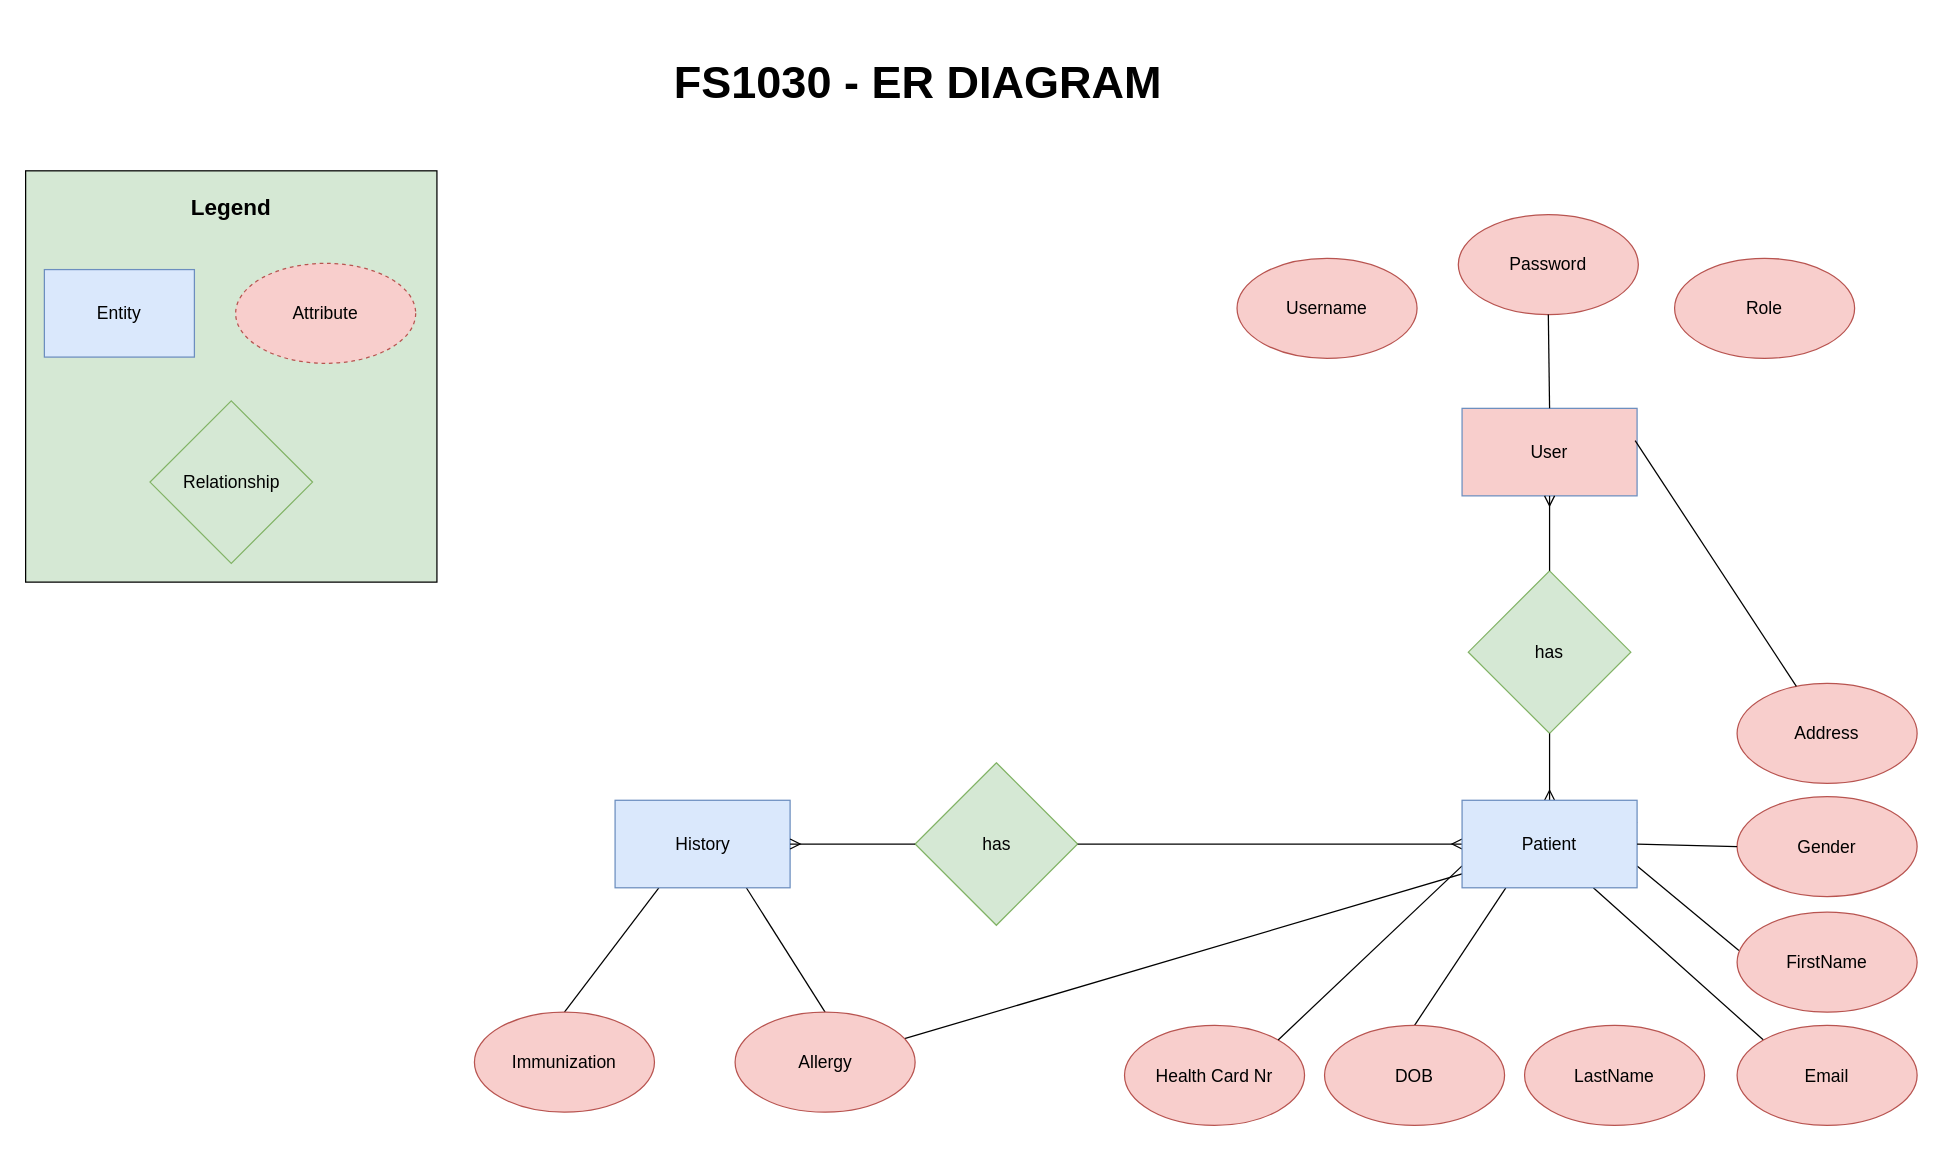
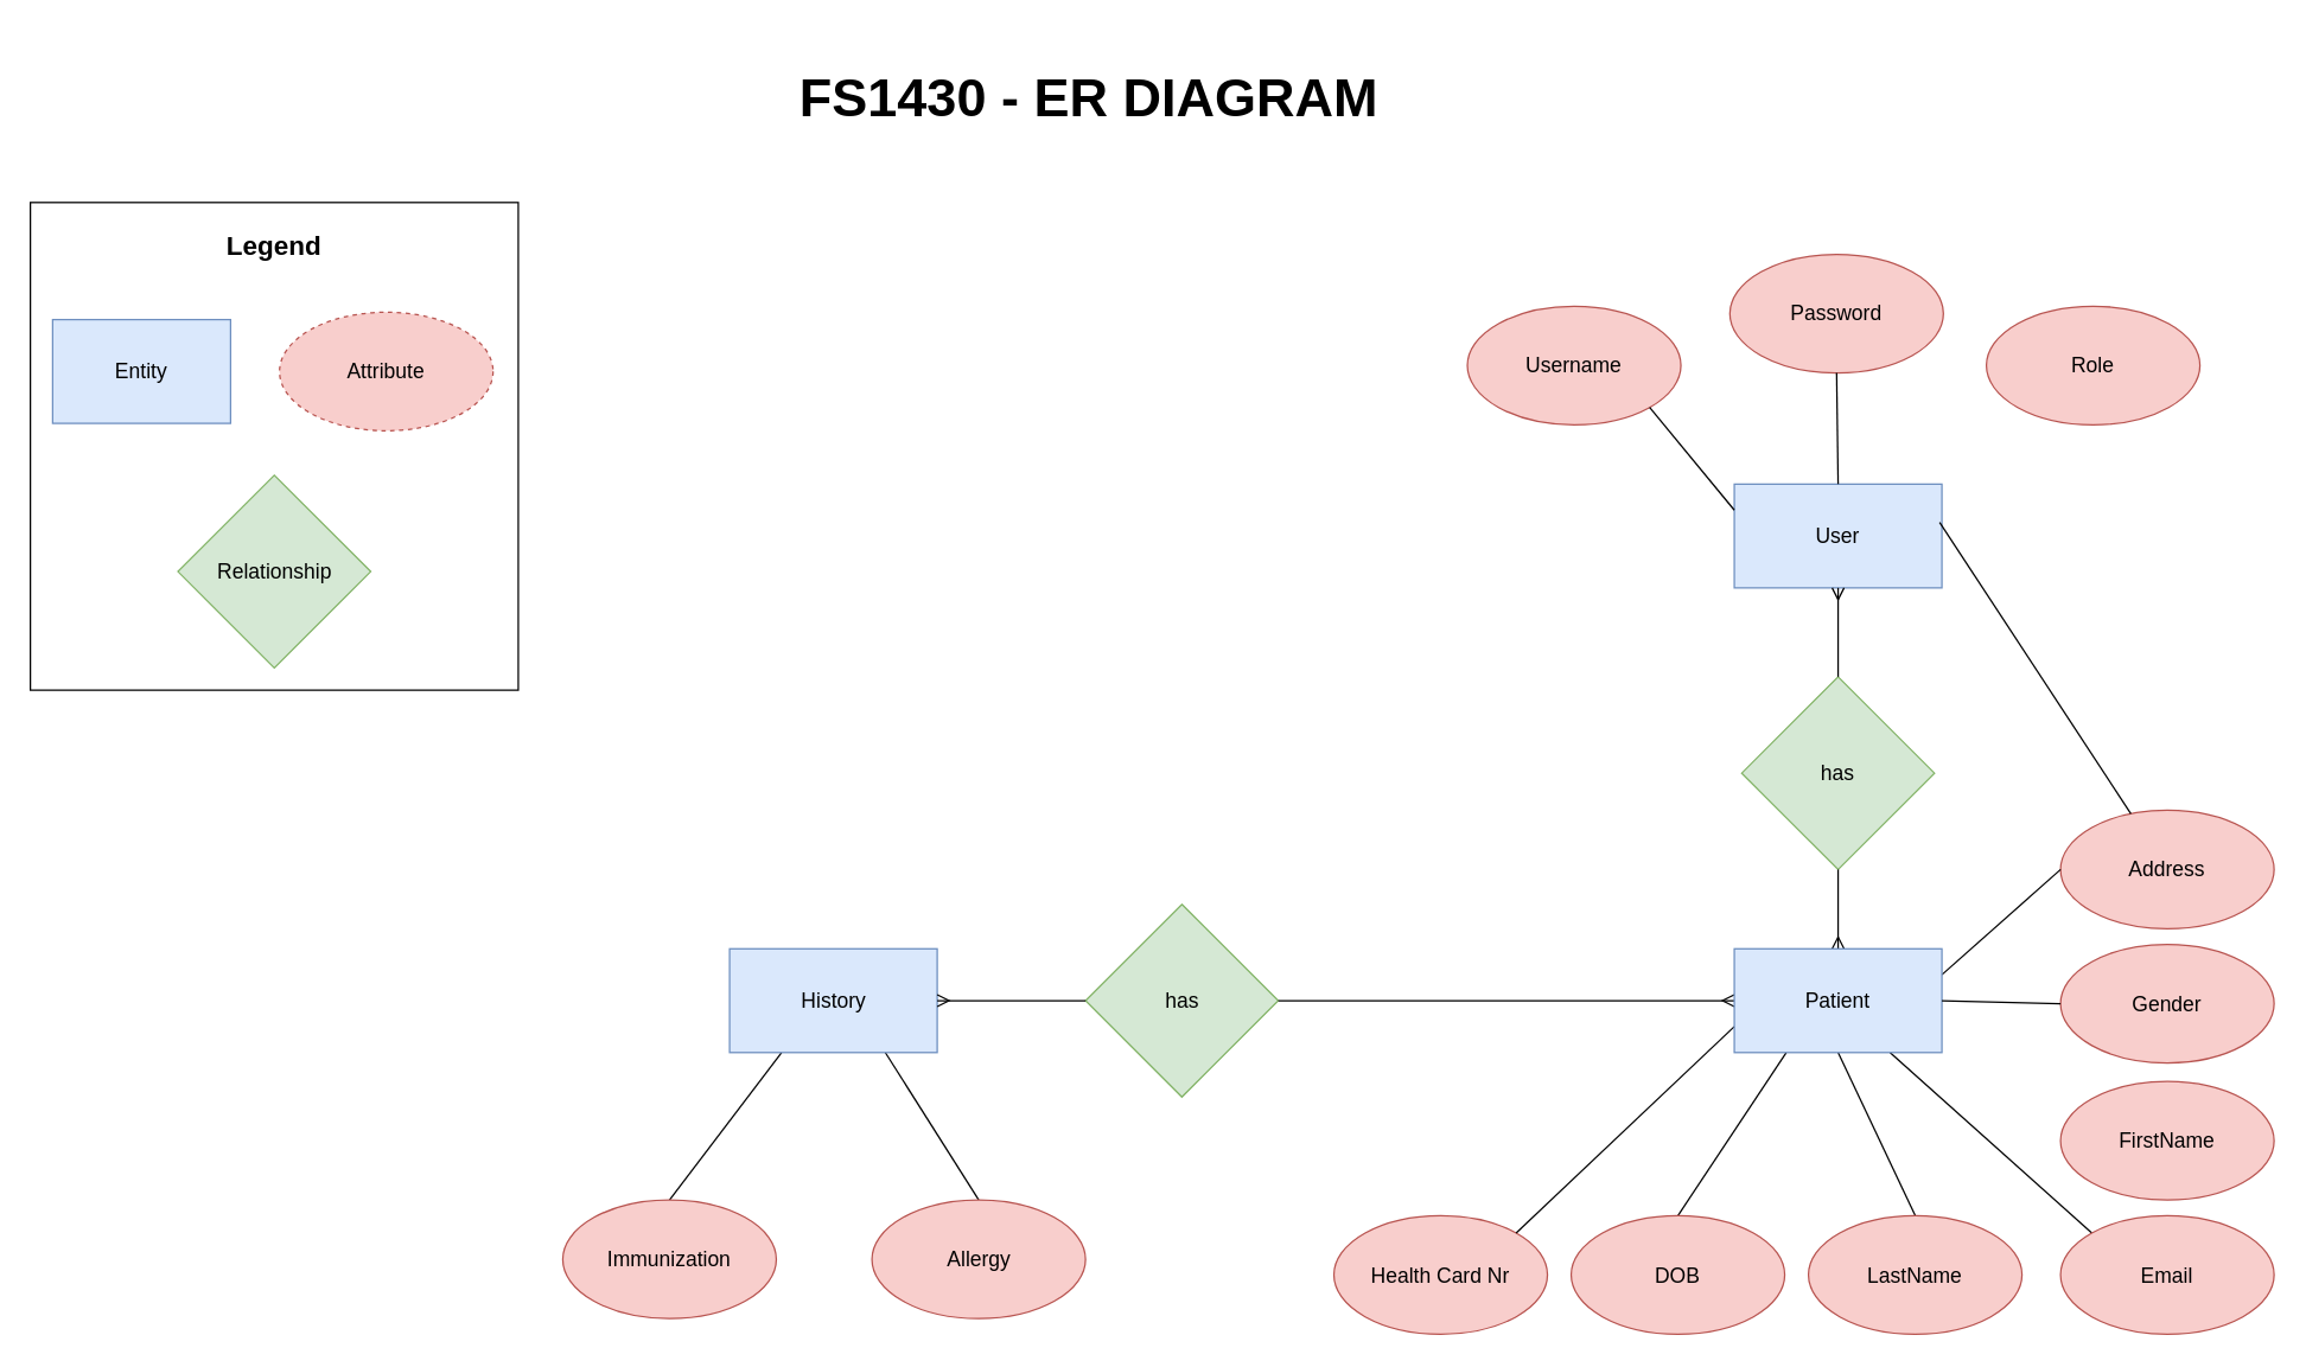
  <mxCell id="0" />
  <mxCell id="1" parent="0" />
  <mxCell id="2" value="has" style="rhombus;whiteSpace=wrap;html=1;fontSize=14;fillColor=#d5e8d4;strokeColor=#82b366;" parent="1" vertex="1"><mxGeometry x="1174" y="456" width="130" height="130" as="geometry" /></mxCell>
  <mxCell id="3" value="has" style="rhombus;whiteSpace=wrap;html=1;fontSize=14;fillColor=#d5e8d4;strokeColor=#82b366;" parent="1" vertex="1"><mxGeometry x="731.5" y="609.5" width="130" height="130" as="geometry" /></mxCell>
  <mxCell id="4" style="edgeStyle=none;rounded=0;orthogonalLoop=1;jettySize=auto;html=1;exitX=0.25;exitY=1;exitDx=0;exitDy=0;entryX=0.5;entryY=0;entryDx=0;entryDy=0;endArrow=none;endFill=0;" edge="1" parent="1" source="6" target="37"><mxGeometry relative="1" as="geometry" /></mxCell>
  <mxCell id="5" style="edgeStyle=none;rounded=0;orthogonalLoop=1;jettySize=auto;html=1;exitX=0.75;exitY=1;exitDx=0;exitDy=0;entryX=0.5;entryY=0;entryDx=0;entryDy=0;endArrow=none;endFill=0;" edge="1" parent="1" source="6" target="38"><mxGeometry relative="1" as="geometry" /></mxCell>
  <mxCell id="6" value="History" style="rounded=0;whiteSpace=wrap;html=1;fontSize=14;fillColor=#dae8fc;strokeColor=#6c8ebf;" parent="1" vertex="1"><mxGeometry x="491.5" y="639.5" width="140" height="70" as="geometry" /></mxCell>
- <mxCell id="7" value="User" style="rounded=0;whiteSpace=wrap;html=1;fontSize=14;fillColor=#f8cecc;strokeColor=#6c8ebf;" parent="1" vertex="1"><mxGeometry x="1169" y="326" width="140" height="70" as="geometry" /></mxCell>
+ <mxCell id="7" value="User" style="rounded=0;whiteSpace=wrap;html=1;fontSize=14;fillColor=#dae8fc;strokeColor=#6c8ebf;" parent="1" vertex="1"><mxGeometry x="1169" y="326" width="140" height="70" as="geometry" /></mxCell>
  <mxCell id="8" value="Address" style="ellipse;whiteSpace=wrap;html=1;fontSize=14;fillColor=#f8cecc;strokeColor=#b85450;" parent="1" vertex="1"><mxGeometry x="1389" y="546" width="144" height="80" as="geometry" /></mxCell>
  <mxCell id="9" value="Health Card Nr" style="ellipse;whiteSpace=wrap;html=1;fontSize=14;fillColor=#f8cecc;strokeColor=#b85450;" parent="1" vertex="1"><mxGeometry x="899" y="819.5" width="144" height="80" as="geometry" /></mxCell>
  <mxCell id="10" value="Role" style="ellipse;whiteSpace=wrap;html=1;fontSize=14;fillColor=#f8cecc;strokeColor=#b85450;" parent="1" vertex="1"><mxGeometry x="1339" y="206" width="144" height="80" as="geometry" /></mxCell>
  <mxCell id="11" value="Password" style="ellipse;whiteSpace=wrap;html=1;fontSize=14;fillColor=#f8cecc;strokeColor=#b85450;" parent="1" vertex="1"><mxGeometry x="1166" y="171" width="144" height="80" as="geometry" /></mxCell>
  <mxCell id="12" value="Username" style="ellipse;whiteSpace=wrap;html=1;fontSize=14;fillColor=#f8cecc;strokeColor=#b85450;" parent="1" vertex="1"><mxGeometry x="989" y="206" width="144" height="80" as="geometry" /></mxCell>
  <mxCell id="13" value="" style="edgeStyle=orthogonalEdgeStyle;fontSize=12;html=1;endArrow=ERmany;entryX=0.5;entryY=0;entryDx=0;entryDy=0;exitX=0.5;exitY=1;exitDx=0;exitDy=0;" parent="1" source="2" target="31" edge="1"><mxGeometry width="100" height="100" relative="1" as="geometry"><mxPoint x="642.5" y="976" as="sourcePoint" /><mxPoint x="947" y="666" as="targetPoint" /></mxGeometry></mxCell>
  <mxCell id="14" value="" style="edgeStyle=orthogonalEdgeStyle;fontSize=12;html=1;endArrow=ERmany;entryX=0.5;entryY=1;entryDx=0;entryDy=0;exitX=0.5;exitY=0;exitDx=0;exitDy=0;" parent="1" source="2" target="7" edge="1"><mxGeometry width="100" height="100" relative="1" as="geometry"><mxPoint x="767.5" y="711" as="sourcePoint" /><mxPoint x="867.5" y="611" as="targetPoint" /></mxGeometry></mxCell>
+ <mxCell id="15" value="" style="endArrow=none;html=1;fontSize=14;entryX=0;entryY=0.25;entryDx=0;entryDy=0;exitX=1;exitY=1;exitDx=0;exitDy=0;" parent="1" source="12" target="7" edge="1"><mxGeometry width="50" height="50" relative="1" as="geometry"><mxPoint x="792.5" y="400.961" as="sourcePoint" /><mxPoint x="842.5" y="350.961" as="targetPoint" /></mxGeometry></mxCell>
  <mxCell id="16" value="" style="endArrow=none;html=1;fontSize=14;entryX=0.5;entryY=1;entryDx=0;entryDy=0;exitX=0.5;exitY=0;exitDx=0;exitDy=0;" parent="1" source="7" target="11" edge="1"><mxGeometry width="50" height="50" relative="1" as="geometry"><mxPoint x="876.5" y="336" as="sourcePoint" /><mxPoint x="926.5" y="286" as="targetPoint" /></mxGeometry></mxCell>
  <mxCell id="17" value="" style="endArrow=none;html=1;fontSize=14;exitX=0.989;exitY=0.368;exitDx=0;exitDy=0;exitPerimeter=0;" parent="1" source="7" target="8" edge="1"><mxGeometry width="50" height="50" relative="1" as="geometry"><mxPoint x="1092.5" y="376" as="sourcePoint" /><mxPoint x="1142.5" y="326" as="targetPoint" /></mxGeometry></mxCell>
  <mxCell id="18" value="" style="edgeStyle=orthogonalEdgeStyle;fontSize=12;html=1;endArrow=ERmany;entryX=1;entryY=0.5;entryDx=0;entryDy=0;exitX=0;exitY=0.5;exitDx=0;exitDy=0;" parent="1" source="3" target="6" edge="1"><mxGeometry width="100" height="100" relative="1" as="geometry"><mxPoint x="567.5" y="914" as="sourcePoint" /><mxPoint x="489" y="642.143" as="targetPoint" /></mxGeometry></mxCell>
  <mxCell id="19" value="" style="edgeStyle=orthogonalEdgeStyle;fontSize=12;html=1;endArrow=ERmany;entryX=0;entryY=0.5;entryDx=0;entryDy=0;exitX=1;exitY=0.5;exitDx=0;exitDy=0;" parent="1" source="3" target="31" edge="1"><mxGeometry width="100" height="100" relative="1" as="geometry"><mxPoint x="710.5" y="796" as="sourcePoint" /><mxPoint x="821" y="740" as="targetPoint" /></mxGeometry></mxCell>
- <mxCell id="20" value="&lt;br&gt;&lt;br&gt;&lt;b&gt;&lt;font style=&quot;font-size: 18px&quot;&gt;Legend&lt;br&gt;&lt;/font&gt;&lt;/b&gt;&lt;br&gt;&lt;br&gt;&lt;br&gt;&lt;br&gt;&lt;br&gt;&lt;br&gt;&lt;br&gt;&lt;br&gt;&lt;br&gt;&lt;br&gt;&lt;br&gt;&lt;br&gt;&lt;br&gt;&lt;br&gt;&lt;br&gt;&lt;br&gt;&lt;br&gt;&lt;br&gt;" style="whiteSpace=wrap;html=1;aspect=fixed;fontSize=14;align=center;fillColor=#d5e8d4;" parent="1" vertex="1"><mxGeometry x="20" y="136" width="329" height="329" as="geometry" /></mxCell>
+ <mxCell id="20" value="&lt;br&gt;&lt;br&gt;&lt;b&gt;&lt;font style=&quot;font-size: 18px&quot;&gt;Legend&lt;br&gt;&lt;/font&gt;&lt;/b&gt;&lt;br&gt;&lt;br&gt;&lt;br&gt;&lt;br&gt;&lt;br&gt;&lt;br&gt;&lt;br&gt;&lt;br&gt;&lt;br&gt;&lt;br&gt;&lt;br&gt;&lt;br&gt;&lt;br&gt;&lt;br&gt;&lt;br&gt;&lt;br&gt;&lt;br&gt;&lt;br&gt;" style="whiteSpace=wrap;html=1;aspect=fixed;fontSize=14;align=center;" parent="1" vertex="1"><mxGeometry x="20" y="136" width="329" height="329" as="geometry" /></mxCell>
  <mxCell id="21" value="Entity" style="rounded=0;whiteSpace=wrap;html=1;fontSize=14;fillColor=#dae8fc;strokeColor=#6c8ebf;" parent="1" vertex="1"><mxGeometry x="35" y="215" width="120" height="70" as="geometry" /></mxCell>
  <mxCell id="22" value="Attribute" style="ellipse;whiteSpace=wrap;html=1;fontSize=14;fillColor=#f8cecc;strokeColor=#b85450;dashed=1;" parent="1" vertex="1"><mxGeometry x="188" y="210" width="144" height="80" as="geometry" /></mxCell>
  <mxCell id="23" value="Relationship" style="rhombus;whiteSpace=wrap;html=1;fontSize=14;fillColor=#d5e8d4;strokeColor=#82b366;" parent="1" vertex="1"><mxGeometry x="119.5" y="320" width="130" height="130" as="geometry" /></mxCell>
- <mxCell id="24" value="&lt;font style=&quot;font-size: 36px&quot;&gt;&lt;b&gt;FS1030 - ER DIAGRAM&lt;/b&gt;&lt;/font&gt;" style="text;html=1;strokeColor=none;fillColor=none;align=center;verticalAlign=middle;whiteSpace=wrap;rounded=0;" vertex="1" parent="1"><mxGeometry x="93" width="1282" height="90" as="geometry" y="20" /></mxCell>
- <mxCell id="25" style="rounded=0;orthogonalLoop=1;jettySize=auto;html=1;exitX=1;exitY=0.25;exitDx=0;exitDy=0;endArrow=none;endFill=0;" edge="1" parent="1" source="31" target="38"><mxGeometry relative="1" as="geometry" /></mxCell>
+ <mxCell id="24" value="&lt;font style=&quot;font-size: 36px&quot;&gt;&lt;b&gt;FS1430 - ER DIAGRAM&lt;/b&gt;&lt;/font&gt;" style="text;html=1;strokeColor=none;fillColor=none;align=center;verticalAlign=middle;whiteSpace=wrap;rounded=0;" vertex="1" parent="1"><mxGeometry x="93" width="1282" height="90" as="geometry" y="20" /></mxCell>
+ <mxCell id="25" style="rounded=0;orthogonalLoop=1;jettySize=auto;html=1;exitX=1;exitY=0.25;exitDx=0;exitDy=0;entryX=0;entryY=0.5;entryDx=0;entryDy=0;endArrow=none;endFill=0;" edge="1" parent="1" source="31" target="8"><mxGeometry relative="1" as="geometry" /></mxCell>
  <mxCell id="26" style="edgeStyle=none;rounded=0;orthogonalLoop=1;jettySize=auto;html=1;exitX=0.75;exitY=1;exitDx=0;exitDy=0;entryX=0;entryY=0;entryDx=0;entryDy=0;endArrow=none;endFill=0;" edge="1" parent="1" source="31" target="35"><mxGeometry relative="1" as="geometry" /></mxCell>
- <mxCell id="27" style="edgeStyle=none;rounded=0;orthogonalLoop=1;jettySize=auto;html=1;exitX=1;exitY=0.75;exitDx=0;exitDy=0;entryX=0.01;entryY=0.384;entryDx=0;entryDy=0;endArrow=none;endFill=0;entryPerimeter=0;" edge="1" parent="1" source="31" target="33"><mxGeometry relative="1" as="geometry" /></mxCell>
+ <mxCell id="28" style="edgeStyle=none;rounded=0;orthogonalLoop=1;jettySize=auto;html=1;exitX=0.5;exitY=1;exitDx=0;exitDy=0;entryX=0.5;entryY=0;entryDx=0;entryDy=0;endArrow=none;endFill=0;" edge="1" parent="1" source="31" target="36"><mxGeometry relative="1" as="geometry" /></mxCell>
  <mxCell id="29" style="edgeStyle=none;rounded=0;orthogonalLoop=1;jettySize=auto;html=1;exitX=0.25;exitY=1;exitDx=0;exitDy=0;entryX=0.5;entryY=0;entryDx=0;entryDy=0;endArrow=none;endFill=0;" edge="1" parent="1" source="31" target="34"><mxGeometry relative="1" as="geometry" /></mxCell>
  <mxCell id="30" style="edgeStyle=none;rounded=0;orthogonalLoop=1;jettySize=auto;html=1;exitX=0;exitY=0.75;exitDx=0;exitDy=0;entryX=1;entryY=0;entryDx=0;entryDy=0;endArrow=none;endFill=0;" edge="1" parent="1" source="31" target="9"><mxGeometry relative="1" as="geometry" /></mxCell>
  <mxCell id="31" value="Patient" style="rounded=0;whiteSpace=wrap;html=1;fontSize=14;fillColor=#dae8fc;strokeColor=#6c8ebf;" vertex="1" parent="1"><mxGeometry x="1169" y="639.5" width="140" height="70" as="geometry" /></mxCell>
  <mxCell id="32" value="Gender" style="ellipse;whiteSpace=wrap;html=1;fontSize=14;fillColor=#f8cecc;strokeColor=#b85450;" vertex="1" parent="1"><mxGeometry x="1389" y="636.5" width="144" height="80" as="geometry" /></mxCell>
  <mxCell id="33" value="FirstName" style="ellipse;whiteSpace=wrap;html=1;fontSize=14;fillColor=#f8cecc;strokeColor=#b85450;" vertex="1" parent="1"><mxGeometry x="1389" y="729" width="144" height="80" as="geometry" /></mxCell>
  <mxCell id="34" value="DOB" style="ellipse;whiteSpace=wrap;html=1;fontSize=14;fillColor=#f8cecc;strokeColor=#b85450;" vertex="1" parent="1"><mxGeometry x="1059" y="819.5" width="144" height="80" as="geometry" /></mxCell>
  <mxCell id="35" value="Email" style="ellipse;whiteSpace=wrap;html=1;fontSize=14;fillColor=#f8cecc;strokeColor=#b85450;" vertex="1" parent="1"><mxGeometry x="1389" y="819.5" width="144" height="80" as="geometry" /></mxCell>
  <mxCell id="36" value="LastName" style="ellipse;whiteSpace=wrap;html=1;fontSize=14;fillColor=#f8cecc;strokeColor=#b85450;" vertex="1" parent="1"><mxGeometry x="1219" y="819.5" width="144" height="80" as="geometry" /></mxCell>
  <mxCell id="37" value="Immunization" style="ellipse;whiteSpace=wrap;html=1;fontSize=14;fillColor=#f8cecc;strokeColor=#b85450;" vertex="1" parent="1"><mxGeometry x="379" y="809" width="144" height="80" as="geometry" /></mxCell>
  <mxCell id="38" value="Allergy" style="ellipse;whiteSpace=wrap;html=1;fontSize=14;fillColor=#f8cecc;strokeColor=#b85450;" vertex="1" parent="1"><mxGeometry x="587.5" y="809" width="144" height="80" as="geometry" /></mxCell>
  <mxCell id="39" style="rounded=0;orthogonalLoop=1;jettySize=auto;html=1;exitX=1;exitY=0.5;exitDx=0;exitDy=0;entryX=0;entryY=0.5;entryDx=0;entryDy=0;endArrow=none;endFill=0;" edge="1" parent="1" source="31" target="32"><mxGeometry relative="1" as="geometry"><mxPoint x="1295" y="775.357" as="sourcePoint" /><mxPoint x="1375" y="703.929" as="targetPoint" /></mxGeometry></mxCell>
